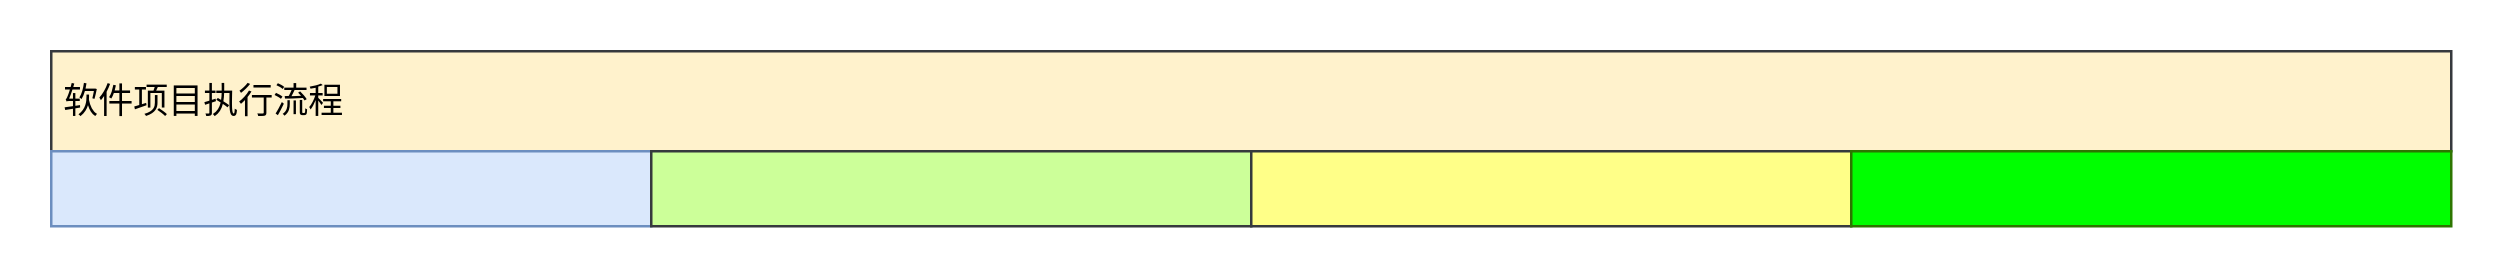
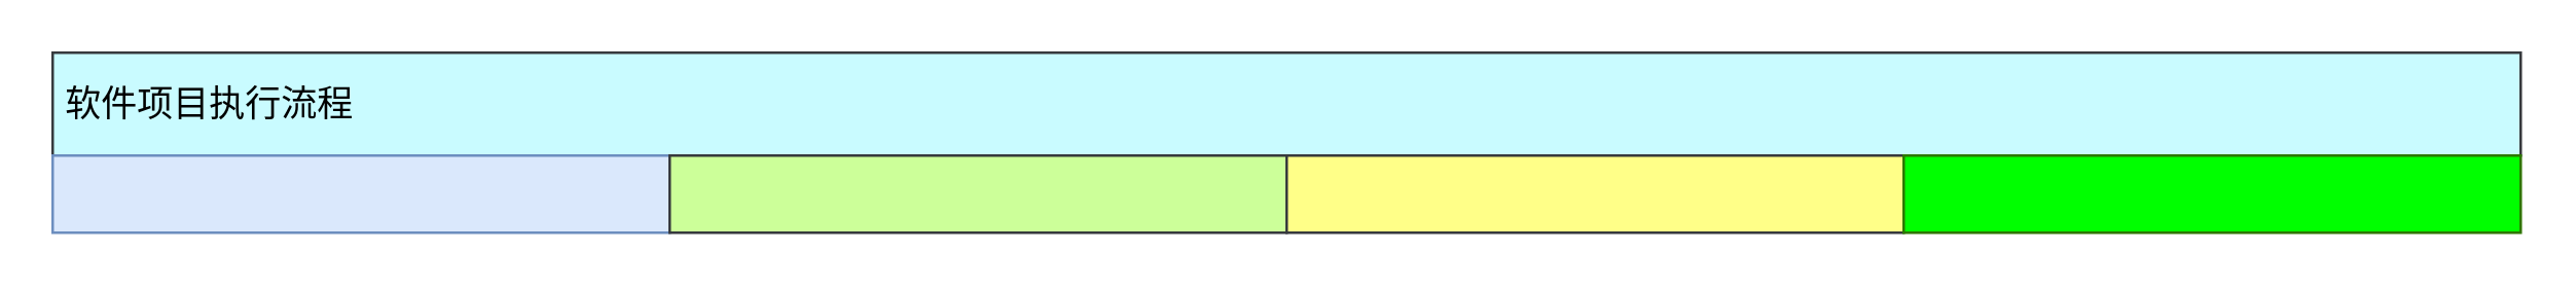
  <mxCell id="0" />
  <mxCell id="1" parent="0" />
- <mxCell id="2" value="&amp;nbsp;&lt;font style=&quot;font-size: 14px&quot;&gt;软件项目执行流程&lt;/font&gt;" style="rounded=0;whiteSpace=wrap;html=1;strokeColor=#36393d;fillColor=#fff2cc;align=left;" vertex="1" parent="1"><mxGeometry x="20" y="20" width="960" height="40" as="geometry" /></mxCell>
+ <mxCell id="2" value="&amp;nbsp;&lt;font style=&quot;font-size: 14px&quot;&gt;软件项目执行流程&lt;/font&gt;" style="rounded=0;whiteSpace=wrap;html=1;strokeColor=#36393d;fillColor=#C9FBFF;align=left;" vertex="1" parent="1"><mxGeometry x="20" y="20" width="960" height="40" as="geometry" /></mxCell>
  <mxCell id="3" value="" style="rounded=0;whiteSpace=wrap;html=1;fillColor=#dae8fc;align=left;strokeColor=#6c8ebf;" vertex="1" parent="1"><mxGeometry x="20" y="60" width="240" height="30" as="geometry" /></mxCell>
  <mxCell id="4" value="" style="rounded=0;whiteSpace=wrap;html=1;align=left;strokeColor=#36393d;fillColor=#CCFF99;" vertex="1" parent="1"><mxGeometry x="260" y="60" width="240" height="30" as="geometry" /></mxCell>
  <mxCell id="5" value="" style="rounded=0;whiteSpace=wrap;html=1;fillColor=#ffff88;align=left;strokeColor=#36393d;" vertex="1" parent="1"><mxGeometry x="500" y="60" width="240" height="30" as="geometry" /></mxCell>
  <mxCell id="6" value="" style="rounded=0;whiteSpace=wrap;html=1;align=left;strokeColor=#2D7600;fontColor=#ffffff;fillColor=#00FF00;" vertex="1" parent="1"><mxGeometry x="740" y="60" width="240" height="30" as="geometry" /></mxCell>
